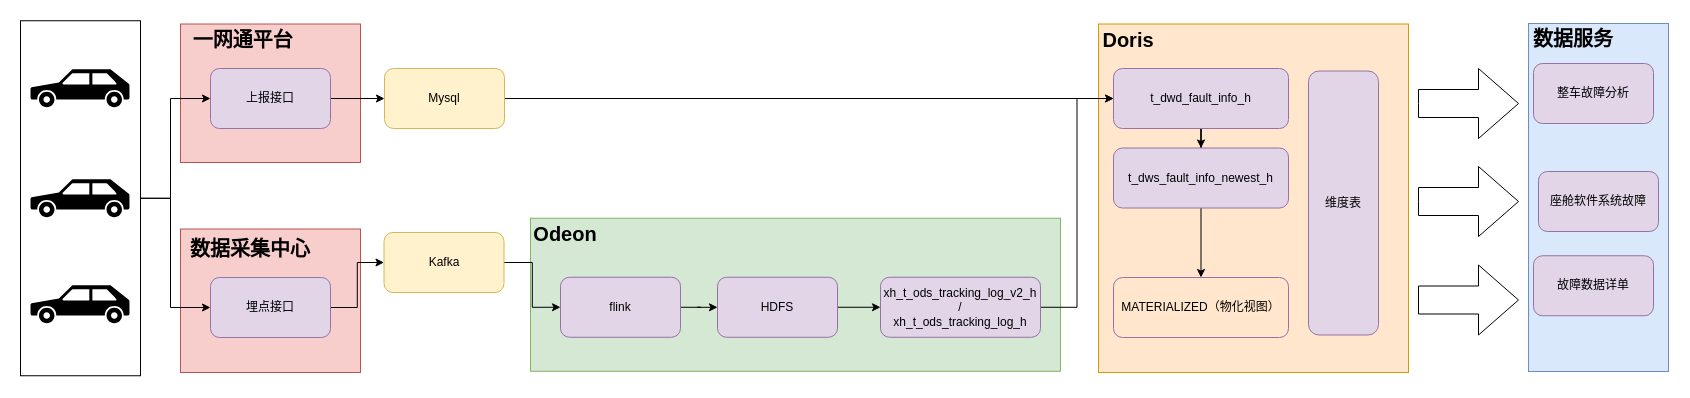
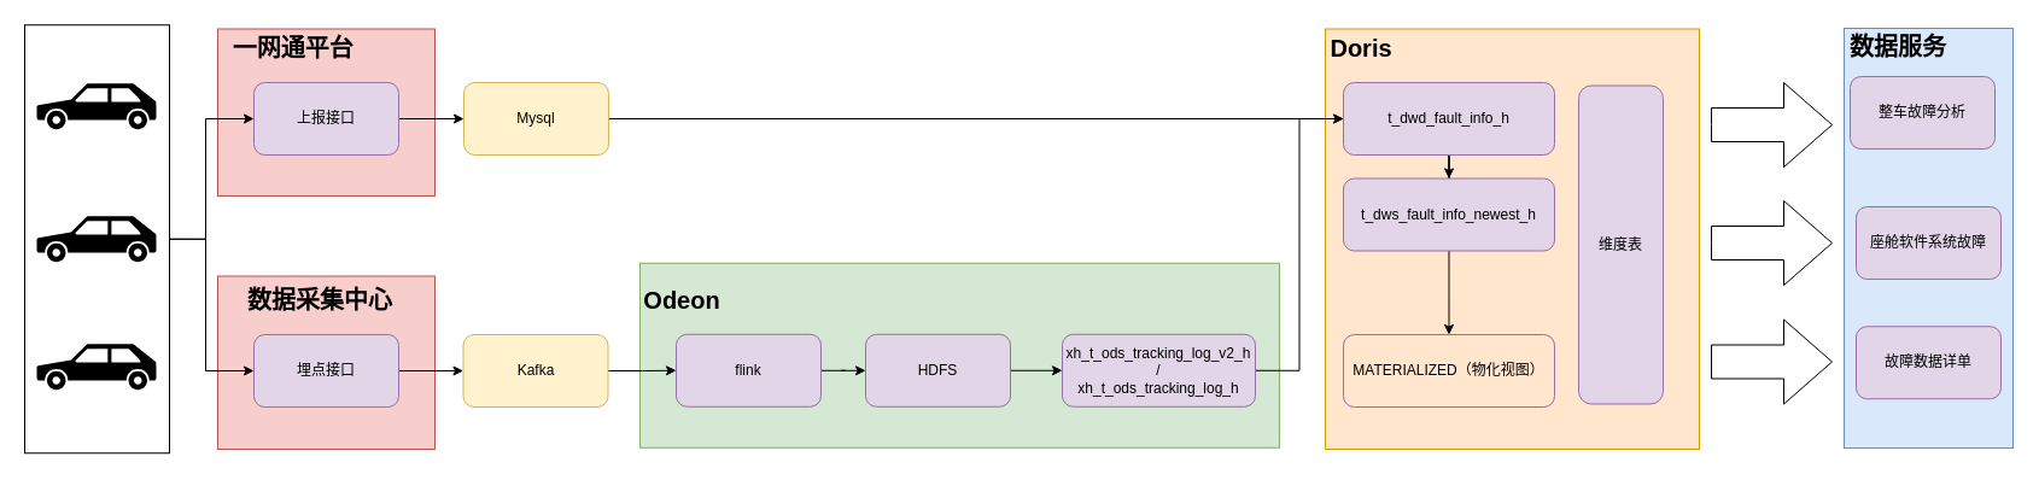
  <mxCell id="0" />
  <mxCell id="1" parent="0" />
  <mxCell id="2" value="" style="rounded=0;whiteSpace=wrap;html=1;fillColor=#ffe6cc;strokeColor=#d79b00;" vertex="1" parent="1"><mxGeometry x="1098" y="23.5" width="310" height="348.5" as="geometry" /></mxCell>
  <mxCell id="3" value="" style="rounded=0;whiteSpace=wrap;html=1;fillColor=#d5e8d4;strokeColor=#82b366;" vertex="1" parent="1"><mxGeometry x="530" y="217.75" width="530" height="153" as="geometry" /></mxCell>
  <mxCell id="4" value="" style="rounded=0;whiteSpace=wrap;html=1;fillColor=#f8cecc;strokeColor=#b85450;" vertex="1" parent="1"><mxGeometry x="180" y="23.5" width="180" height="138.5" as="geometry" /></mxCell>
  <mxCell id="5" value="" style="rounded=0;whiteSpace=wrap;html=1;fillColor=#f8cecc;strokeColor=#b85450;" vertex="1" parent="1"><mxGeometry x="180" y="228.5" width="180" height="143.5" as="geometry" /></mxCell>
  <mxCell id="6" style="edgeStyle=orthogonalEdgeStyle;rounded=0;orthogonalLoop=1;jettySize=auto;html=1;exitX=1;exitY=0.5;exitDx=0;exitDy=0;entryX=0;entryY=0.5;entryDx=0;entryDy=0;" edge="1" parent="1" target="10"><mxGeometry relative="1" as="geometry"><mxPoint x="130" y="197.75" as="sourcePoint" /><mxPoint x="190" y="98" as="targetPoint" /><Array as="points"><mxPoint x="170" y="198" /><mxPoint x="170" y="98" /></Array></mxGeometry></mxCell>
  <mxCell id="7" style="edgeStyle=orthogonalEdgeStyle;rounded=0;orthogonalLoop=1;jettySize=auto;html=1;exitX=1;exitY=0.5;exitDx=0;exitDy=0;" edge="1" parent="1" target="14"><mxGeometry relative="1" as="geometry"><mxPoint x="120" y="197.75" as="sourcePoint" /><mxPoint x="190" y="307" as="targetPoint" /><Array as="points"><mxPoint x="170" y="198" /><mxPoint x="170" y="307" /></Array></mxGeometry></mxCell>
  <mxCell id="8" value="" style="rounded=0;whiteSpace=wrap;html=1;" vertex="1" parent="1"><mxGeometry x="20" y="20.25" width="120" height="355" as="geometry" /></mxCell>
  <mxCell id="9" style="edgeStyle=orthogonalEdgeStyle;rounded=0;orthogonalLoop=1;jettySize=auto;html=1;exitX=1;exitY=0.5;exitDx=0;exitDy=0;" edge="1" parent="1" source="10" target="21"><mxGeometry relative="1" as="geometry" /></mxCell>
  <mxCell id="10" value="上报接口" style="rounded=1;whiteSpace=wrap;html=1;fillColor=#e1d5e7;strokeColor=#9673a6;" vertex="1" parent="1"><mxGeometry x="210" y="68" width="120" height="60" as="geometry" /></mxCell>
  <mxCell id="11" value="&amp;nbsp;一网通平台" style="text;html=1;align=center;verticalAlign=middle;whiteSpace=wrap;rounded=0;fontSize=20;fontStyle=1" vertex="1" parent="1"><mxGeometry x="180" y="23.5" width="120" height="30" as="geometry" /></mxCell>
- <mxCell id="12" value="数据采集中心" style="text;html=1;align=center;verticalAlign=middle;whiteSpace=wrap;rounded=0;fontSize=20;fontStyle=1" vertex="1" parent="1"><mxGeometry x="180" y="232.5" width="140" height="30" as="geometry" /></mxCell>
+ <mxCell id="12" value="数据采集中心" style="text;html=1;align=center;verticalAlign=middle;whiteSpace=wrap;rounded=0;fontSize=20;fontStyle=1" vertex="1" parent="1"><mxGeometry x="195" y="232.5" width="140" height="30" as="geometry" /></mxCell>
  <mxCell id="13" style="edgeStyle=orthogonalEdgeStyle;rounded=0;orthogonalLoop=1;jettySize=auto;html=1;exitX=1;exitY=0.5;exitDx=0;exitDy=0;" edge="1" parent="1" source="14" target="19"><mxGeometry relative="1" as="geometry" /></mxCell>
  <mxCell id="14" value="埋点接口" style="rounded=1;whiteSpace=wrap;html=1;fillColor=#e1d5e7;strokeColor=#9673a6;" vertex="1" parent="1"><mxGeometry x="210" y="277" width="120" height="60" as="geometry" /></mxCell>
  <mxCell id="15" value="" style="shape=mxgraph.signs.transportation.car_3;html=1;pointerEvents=1;fillColor=#000000;strokeColor=none;verticalLabelPosition=bottom;verticalAlign=top;align=center;sketch=0;" vertex="1" parent="1"><mxGeometry x="30" y="68.75" width="99" height="38" as="geometry" /></mxCell>
  <mxCell id="16" value="" style="shape=mxgraph.signs.transportation.car_3;html=1;pointerEvents=1;fillColor=#000000;strokeColor=none;verticalLabelPosition=bottom;verticalAlign=top;align=center;sketch=0;" vertex="1" parent="1"><mxGeometry x="30" y="178.75" width="99" height="38" as="geometry" /></mxCell>
  <mxCell id="17" value="" style="shape=mxgraph.signs.transportation.car_3;html=1;pointerEvents=1;fillColor=#000000;strokeColor=none;verticalLabelPosition=bottom;verticalAlign=top;align=center;sketch=0;" vertex="1" parent="1"><mxGeometry x="30" y="284.75" width="99" height="38" as="geometry" /></mxCell>
  <mxCell id="18" style="edgeStyle=orthogonalEdgeStyle;rounded=0;orthogonalLoop=1;jettySize=auto;html=1;exitX=1;exitY=0.5;exitDx=0;exitDy=0;entryX=0;entryY=0.5;entryDx=0;entryDy=0;" edge="1" parent="1" source="19" target="24"><mxGeometry relative="1" as="geometry" /></mxCell>
- <mxCell id="19" value="Kafka" style="rounded=1;whiteSpace=wrap;html=1;fillColor=#fff2cc;strokeColor=#d6b656;" vertex="1" parent="1"><mxGeometry x="383.5" y="232" width="120" height="60" as="geometry" /></mxCell>
+ <mxCell id="19" value="Kafka" style="rounded=1;whiteSpace=wrap;html=1;fillColor=#fff2cc;strokeColor=#d6b656;" vertex="1" parent="1"><mxGeometry x="383.5" y="277" width="120" height="60" as="geometry" /></mxCell>
  <mxCell id="20" style="edgeStyle=orthogonalEdgeStyle;rounded=0;orthogonalLoop=1;jettySize=auto;html=1;exitX=1;exitY=0.5;exitDx=0;exitDy=0;entryX=0;entryY=0.5;entryDx=0;entryDy=0;endArrow=open;" edge="1" parent="1" source="21" target="31"><mxGeometry relative="1" as="geometry" /></mxCell>
  <mxCell id="21" value="Mysql" style="rounded=1;whiteSpace=wrap;html=1;fillColor=#fff2cc;strokeColor=#d6b656;" vertex="1" parent="1"><mxGeometry x="384" y="68" width="120" height="60" as="geometry" /></mxCell>
- <mxCell id="22" value="Odeon" style="text;html=1;align=center;verticalAlign=middle;whiteSpace=wrap;rounded=0;fontSize=20;fontStyle=1" vertex="1" parent="1"><mxGeometry x="535" y="217.75" width="60" height="30" as="geometry" /></mxCell>
+ <mxCell id="22" value="Odeon" style="text;html=1;align=center;verticalAlign=middle;whiteSpace=wrap;rounded=0;fontSize=20;fontStyle=1" vertex="1" parent="1"><mxGeometry x="535" y="232.75" width="60" height="30" as="geometry" /></mxCell>
  <mxCell id="23" style="edgeStyle=orthogonalEdgeStyle;rounded=0;orthogonalLoop=1;jettySize=auto;html=1;exitX=1;exitY=0.5;exitDx=0;exitDy=0;" edge="1" parent="1" source="24" target="26"><mxGeometry relative="1" as="geometry" /></mxCell>
  <mxCell id="24" value="flink" style="rounded=1;whiteSpace=wrap;html=1;fillColor=#e1d5e7;strokeColor=#9673a6;" vertex="1" parent="1"><mxGeometry x="560" y="276.75" width="120" height="60" as="geometry" /></mxCell>
  <mxCell id="25" style="edgeStyle=orthogonalEdgeStyle;rounded=0;orthogonalLoop=1;jettySize=auto;html=1;exitX=1;exitY=0.5;exitDx=0;exitDy=0;" edge="1" parent="1" source="26" target="28"><mxGeometry relative="1" as="geometry" /></mxCell>
  <mxCell id="26" value="HDFS" style="rounded=1;whiteSpace=wrap;html=1;fillColor=#e1d5e7;strokeColor=#9673a6;" vertex="1" parent="1"><mxGeometry x="717" y="276.75" width="120" height="60" as="geometry" /></mxCell>
  <mxCell id="27" style="edgeStyle=orthogonalEdgeStyle;rounded=0;orthogonalLoop=1;jettySize=auto;html=1;exitX=1;exitY=0.5;exitDx=0;exitDy=0;entryX=0;entryY=0.5;entryDx=0;entryDy=0;" edge="1" parent="1" source="28" target="31"><mxGeometry relative="1" as="geometry" /></mxCell>
  <mxCell id="28" value="xh_t_ods_tracking_log_v2_h&lt;div&gt;/&lt;/div&gt;&lt;div&gt;xh_t_ods_tracking_log_h&lt;/div&gt;" style="rounded=1;whiteSpace=wrap;html=1;fillColor=#e1d5e7;strokeColor=#9673a6;" vertex="1" parent="1"><mxGeometry x="880" y="276.75" width="160" height="60" as="geometry" /></mxCell>
  <mxCell id="29" value="Doris" style="text;html=1;align=center;verticalAlign=middle;whiteSpace=wrap;rounded=0;fontSize=20;fontStyle=1" vertex="1" parent="1"><mxGeometry x="1098" y="23.5" width="60" height="30" as="geometry" /></mxCell>
  <mxCell id="30" value="" style="edgeStyle=orthogonalEdgeStyle;rounded=0;orthogonalLoop=1;jettySize=auto;html=1;" edge="1" parent="1" source="31" target="33"><mxGeometry relative="1" as="geometry" /></mxCell>
  <mxCell id="31" value="t_dwd_fault_info_h" style="rounded=1;whiteSpace=wrap;html=1;fillColor=#e1d5e7;strokeColor=#9673a6;" vertex="1" parent="1"><mxGeometry x="1113" y="68" width="175" height="60" as="geometry" /></mxCell>
  <mxCell id="32" value="" style="edgeStyle=orthogonalEdgeStyle;rounded=0;orthogonalLoop=1;jettySize=auto;html=1;" edge="1" parent="1" source="33" target="34"><mxGeometry relative="1" as="geometry" /></mxCell>
  <mxCell id="33" value="t_dws_fault_info_newest_h" style="rounded=1;whiteSpace=wrap;html=1;fillColor=#e1d5e7;strokeColor=#9673a6;" vertex="1" parent="1"><mxGeometry x="1113" y="147.5" width="175" height="60" as="geometry" /></mxCell>
  <mxCell id="34" value="MATERIALIZED（物化视图）" style="rounded=1;whiteSpace=wrap;html=1;fillColor=#ffe6cc;strokeColor=#9673a6;" vertex="1" parent="1"><mxGeometry x="1113" y="277" width="175" height="60" as="geometry" /></mxCell>
  <mxCell id="35" value="维度表" style="rounded=1;whiteSpace=wrap;html=1;fillColor=#e1d5e7;strokeColor=#9673a6;" vertex="1" parent="1"><mxGeometry x="1308" y="70.5" width="70" height="264" as="geometry" /></mxCell>
  <mxCell id="36" value="" style="rounded=0;whiteSpace=wrap;html=1;fillColor=#dae8fc;strokeColor=#6c8ebf;" vertex="1" parent="1"><mxGeometry x="1528" y="23" width="140" height="348" as="geometry" /></mxCell>
  <mxCell id="37" value="" style="html=1;shadow=0;dashed=0;align=center;verticalAlign=middle;shape=mxgraph.arrows2.arrow;dy=0.6;dx=40;notch=0;" vertex="1" parent="1"><mxGeometry x="1418" y="68" width="100" height="70" as="geometry" /></mxCell>
  <mxCell id="38" value="" style="html=1;shadow=0;dashed=0;align=center;verticalAlign=middle;shape=mxgraph.arrows2.arrow;dy=0.6;dx=40;notch=0;" vertex="1" parent="1"><mxGeometry x="1418" y="166" width="100" height="70" as="geometry" /></mxCell>
  <mxCell id="39" value="" style="html=1;shadow=0;dashed=0;align=center;verticalAlign=middle;shape=mxgraph.arrows2.arrow;dy=0.6;dx=40;notch=0;" vertex="1" parent="1"><mxGeometry x="1418" y="264.5" width="100" height="70" as="geometry" /></mxCell>
  <mxCell id="40" value="数据服务" style="text;html=1;align=center;verticalAlign=middle;whiteSpace=wrap;rounded=0;fontSize=20;fontStyle=1" vertex="1" parent="1"><mxGeometry x="1528" y="23" width="90" height="30" as="geometry" /></mxCell>
  <mxCell id="41" value="整车故障分析" style="rounded=1;whiteSpace=wrap;html=1;fillColor=#e1d5e7;strokeColor=#9673a6;" vertex="1" parent="1"><mxGeometry x="1533" y="63" width="120" height="60" as="geometry" /></mxCell>
  <mxCell id="42" value="座舱软件系统故障" style="rounded=1;whiteSpace=wrap;html=1;fillColor=#e1d5e7;strokeColor=#9673a6;" vertex="1" parent="1"><mxGeometry x="1538" y="171" width="120" height="60" as="geometry" /></mxCell>
- <mxCell id="43" value="故障数据详单" style="rounded=1;whiteSpace=wrap;html=1;fillColor=#e1d5e7;strokeColor=#9673a6;" vertex="1" parent="1"><mxGeometry x="1533" y="255.25" width="120" height="60" as="geometry" /></mxCell>
+ <mxCell id="43" value="故障数据详单" style="rounded=1;whiteSpace=wrap;html=1;fillColor=#e1d5e7;strokeColor=#9673a6;" vertex="1" parent="1"><mxGeometry x="1538" y="270.25" width="120" height="60" as="geometry" /></mxCell>
